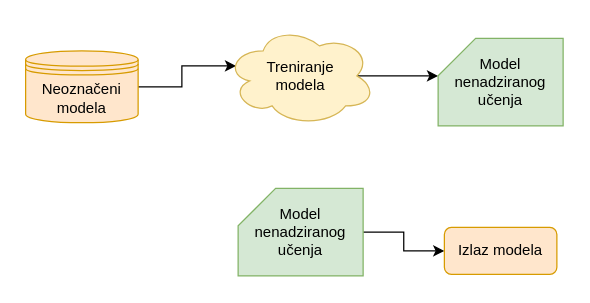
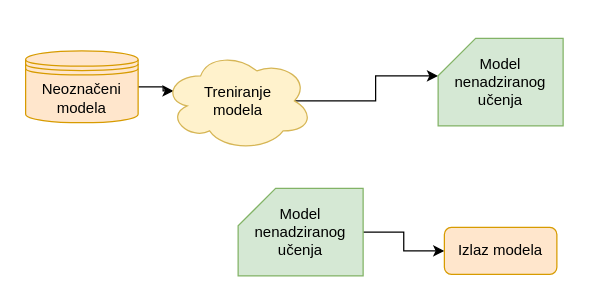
  <mxCell id="0" />
  <mxCell id="1" parent="0" />
  <mxCell id="2" style="edgeStyle=orthogonalEdgeStyle;rounded=0;orthogonalLoop=1;jettySize=auto;html=1;entryX=0.07;entryY=0.4;entryDx=0;entryDy=0;entryPerimeter=0;" edge="1" parent="1" source="3" target="5"><mxGeometry relative="1" as="geometry" /></mxCell>
  <mxCell id="3" value="&lt;div&gt;Neoznačeni&lt;/div&gt;&lt;div&gt;modela&lt;br&gt;&lt;/div&gt;" style="shape=datastore;whiteSpace=wrap;html=1;fillColor=#ffe6cc;strokeColor=#d79b00;" vertex="1" parent="1"><mxGeometry x="20" y="40" width="90" height="57.5" as="geometry" /></mxCell>
  <mxCell id="4" style="edgeStyle=orthogonalEdgeStyle;rounded=0;orthogonalLoop=1;jettySize=auto;html=1;exitX=0.875;exitY=0.5;exitDx=0;exitDy=0;exitPerimeter=0;entryX=0;entryY=0;entryDx=0;entryDy=30;entryPerimeter=0;" edge="1" parent="1" source="5" target="6"><mxGeometry relative="1" as="geometry" /></mxCell>
- <mxCell id="5" value="&lt;div&gt;Treniranje&lt;/div&gt;&lt;div&gt;modela&lt;br&gt;&lt;/div&gt;" style="ellipse;shape=cloud;whiteSpace=wrap;html=1;fillColor=#fff2cc;strokeColor=#d6b656;" vertex="1" parent="1"><mxGeometry x="180" y="20" width="120" height="80" as="geometry" /></mxCell>
+ <mxCell id="5" value="&lt;div&gt;Treniranje&lt;/div&gt;&lt;div&gt;modela&lt;br&gt;&lt;/div&gt;" style="ellipse;shape=cloud;whiteSpace=wrap;html=1;fillColor=#fff2cc;strokeColor=#d6b656;" vertex="1" parent="1"><mxGeometry x="130" y="40" width="120" height="80" as="geometry" /></mxCell>
  <mxCell id="6" value="&lt;div&gt;Model&lt;/div&gt;&lt;div&gt;nenadziranog&lt;/div&gt;&lt;div&gt;učenja&lt;br&gt;&lt;/div&gt;" style="shape=card;whiteSpace=wrap;html=1;fillColor=#d5e8d4;strokeColor=#82b366;" vertex="1" parent="1"><mxGeometry x="350" y="30" width="100" height="70" as="geometry" /></mxCell>
  <mxCell id="7" style="edgeStyle=orthogonalEdgeStyle;rounded=0;orthogonalLoop=1;jettySize=auto;html=1;exitX=1;exitY=0.5;exitDx=0;exitDy=0;exitPerimeter=0;entryX=0;entryY=0.5;entryDx=0;entryDy=0;" edge="1" parent="1" source="8" target="9"><mxGeometry relative="1" as="geometry" /></mxCell>
  <mxCell id="8" value="&lt;div&gt;Model&lt;/div&gt;&lt;div&gt;nenadziranog&lt;/div&gt;&lt;div&gt;učenja&lt;br&gt;&lt;/div&gt;" style="shape=card;whiteSpace=wrap;html=1;fillColor=#d5e8d4;strokeColor=#82b366;" vertex="1" parent="1"><mxGeometry x="190" y="150" width="100" height="70" as="geometry" /></mxCell>
  <mxCell id="9" value="Izlaz modela" style="rounded=1;whiteSpace=wrap;html=1;labelBackgroundColor=none;fillColor=#ffe6cc;strokeColor=#d79b00;" vertex="1" parent="1"><mxGeometry x="355" y="181.25" width="90" height="37.5" as="geometry" /></mxCell>
